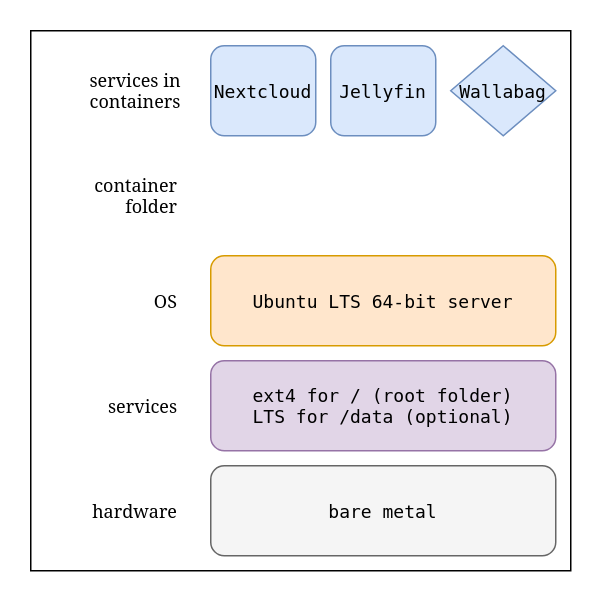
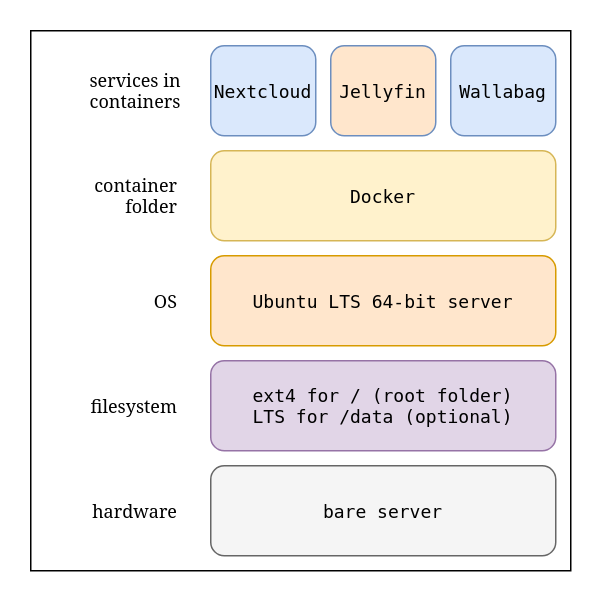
  <mxCell id="0" />
  <mxCell id="1" parent="0" />
  <mxCell id="2" value="" style="rounded=0;whiteSpace=wrap;html=1;" parent="1" vertex="1"><mxGeometry x="20" y="20" width="360" height="360" as="geometry" /></mxCell>
- <mxCell id="3" value="bare metal" style="rounded=1;fillColor=#f5f5f5;fontColor=default;strokeColor=#666666;shadow=0;fontFamily=monospace;" parent="1" vertex="1"><mxGeometry x="140" y="310" width="230" height="60" as="geometry" /></mxCell>
+ <mxCell id="3" value="bare server" style="rounded=1;fillColor=#f5f5f5;fontColor=default;strokeColor=#666666;shadow=0;fontFamily=monospace;" parent="1" vertex="1"><mxGeometry x="140" y="310" width="230" height="60" as="geometry" /></mxCell>
  <mxCell id="4" value="Ubuntu LTS 64-bit server" style="rounded=1;fillColor=#ffe6cc;strokeColor=#d79b00;shadow=0;fontFamily=monospace;" parent="1" vertex="1"><mxGeometry x="140" y="170" width="230" height="60" as="geometry" /></mxCell>
  <mxCell id="5" value="ext4 for / (root folder)&#10;LTS for /data (optional)" style="rounded=1;fillColor=#e1d5e7;strokeColor=#9673a6;shadow=0;fontFamily=monospace;" parent="1" vertex="1"><mxGeometry x="140" y="240" width="230" height="60" as="geometry" /></mxCell>
+ <mxCell id="6" value="Docker" style="rounded=1;fillColor=#fff2cc;strokeColor=#d6b656;glass=0;shadow=0;verticalAlign=middle;fontFamily=monospace;" parent="1" vertex="1"><mxGeometry x="140" y="100" width="230" height="60" as="geometry" /></mxCell>
  <mxCell id="7" value="Nextcloud" style="rounded=1;fillColor=#dae8fc;strokeColor=#6c8ebf;rotation=0;shadow=0;fontFamily=monospace;" parent="1" vertex="1"><mxGeometry x="140" y="30" width="70" height="60" as="geometry" /></mxCell>
- <mxCell id="8" value="Jellyfin" style="rounded=1;fillColor=#dae8fc;strokeColor=#6c8ebf;shadow=0;fontFamily=monospace;" parent="1" vertex="1"><mxGeometry x="220" y="30" width="70" height="60" as="geometry" /></mxCell>
- <mxCell id="9" value="Wallabag" style="rhombus;fillColor=#dae8fc;strokeColor=#6c8ebf;shadow=0;fontFamily=monospace;" parent="1" vertex="1"><mxGeometry x="300" y="30" width="70" height="60" as="geometry" /></mxCell>
+ <mxCell id="8" value="Jellyfin" style="rounded=1;fillColor=#ffe6cc;strokeColor=#6c8ebf;shadow=0;fontFamily=monospace;" parent="1" vertex="1"><mxGeometry x="220" y="30" width="70" height="60" as="geometry" /></mxCell>
+ <mxCell id="9" value="Wallabag" style="rounded=1;fillColor=#dae8fc;strokeColor=#6c8ebf;shadow=0;fontFamily=monospace;" parent="1" vertex="1"><mxGeometry x="300" y="30" width="70" height="60" as="geometry" /></mxCell>
  <mxCell id="10" value="hardware" style="text;strokeColor=none;align=right;fillColor=none;verticalAlign=middle;rounded=1;shadow=0;fontFamily=Noto Serif;" parent="1" vertex="1"><mxGeometry x="60" y="325" width="60" height="30" as="geometry" /></mxCell>
  <mxCell id="11" value="OS" style="text;strokeColor=none;align=right;fillColor=none;verticalAlign=middle;rounded=1;shadow=0;fontFamily=Noto Serif;" parent="1" vertex="1"><mxGeometry x="60" y="185" width="60" height="30" as="geometry" /></mxCell>
- <mxCell id="12" value="services" style="text;strokeColor=none;align=right;fillColor=none;verticalAlign=middle;rounded=1;shadow=0;fontFamily=Noto Serif;" parent="1" vertex="1"><mxGeometry x="60" y="255" width="60" height="30" as="geometry" /></mxCell>
+ <mxCell id="12" value="filesystem" style="text;strokeColor=none;align=right;fillColor=none;verticalAlign=middle;rounded=1;shadow=0;fontFamily=Noto Serif;" parent="1" vertex="1"><mxGeometry x="60" y="255" width="60" height="30" as="geometry" /></mxCell>
  <mxCell id="13" value="container&#10;folder" style="text;strokeColor=none;align=right;fillColor=none;verticalAlign=middle;rounded=1;shadow=0;fontFamily=Noto Serif;" parent="1" vertex="1"><mxGeometry x="60" y="115" width="60" height="30" as="geometry" /></mxCell>
  <mxCell id="14" value="services in&#10;containers" style="text;strokeColor=none;align=center;fillColor=none;verticalAlign=middle;rounded=1;shadow=0;fontFamily=Noto Serif;" parent="1" vertex="1"><mxGeometry x="60" y="45" width="60" height="30" as="geometry" /></mxCell>
